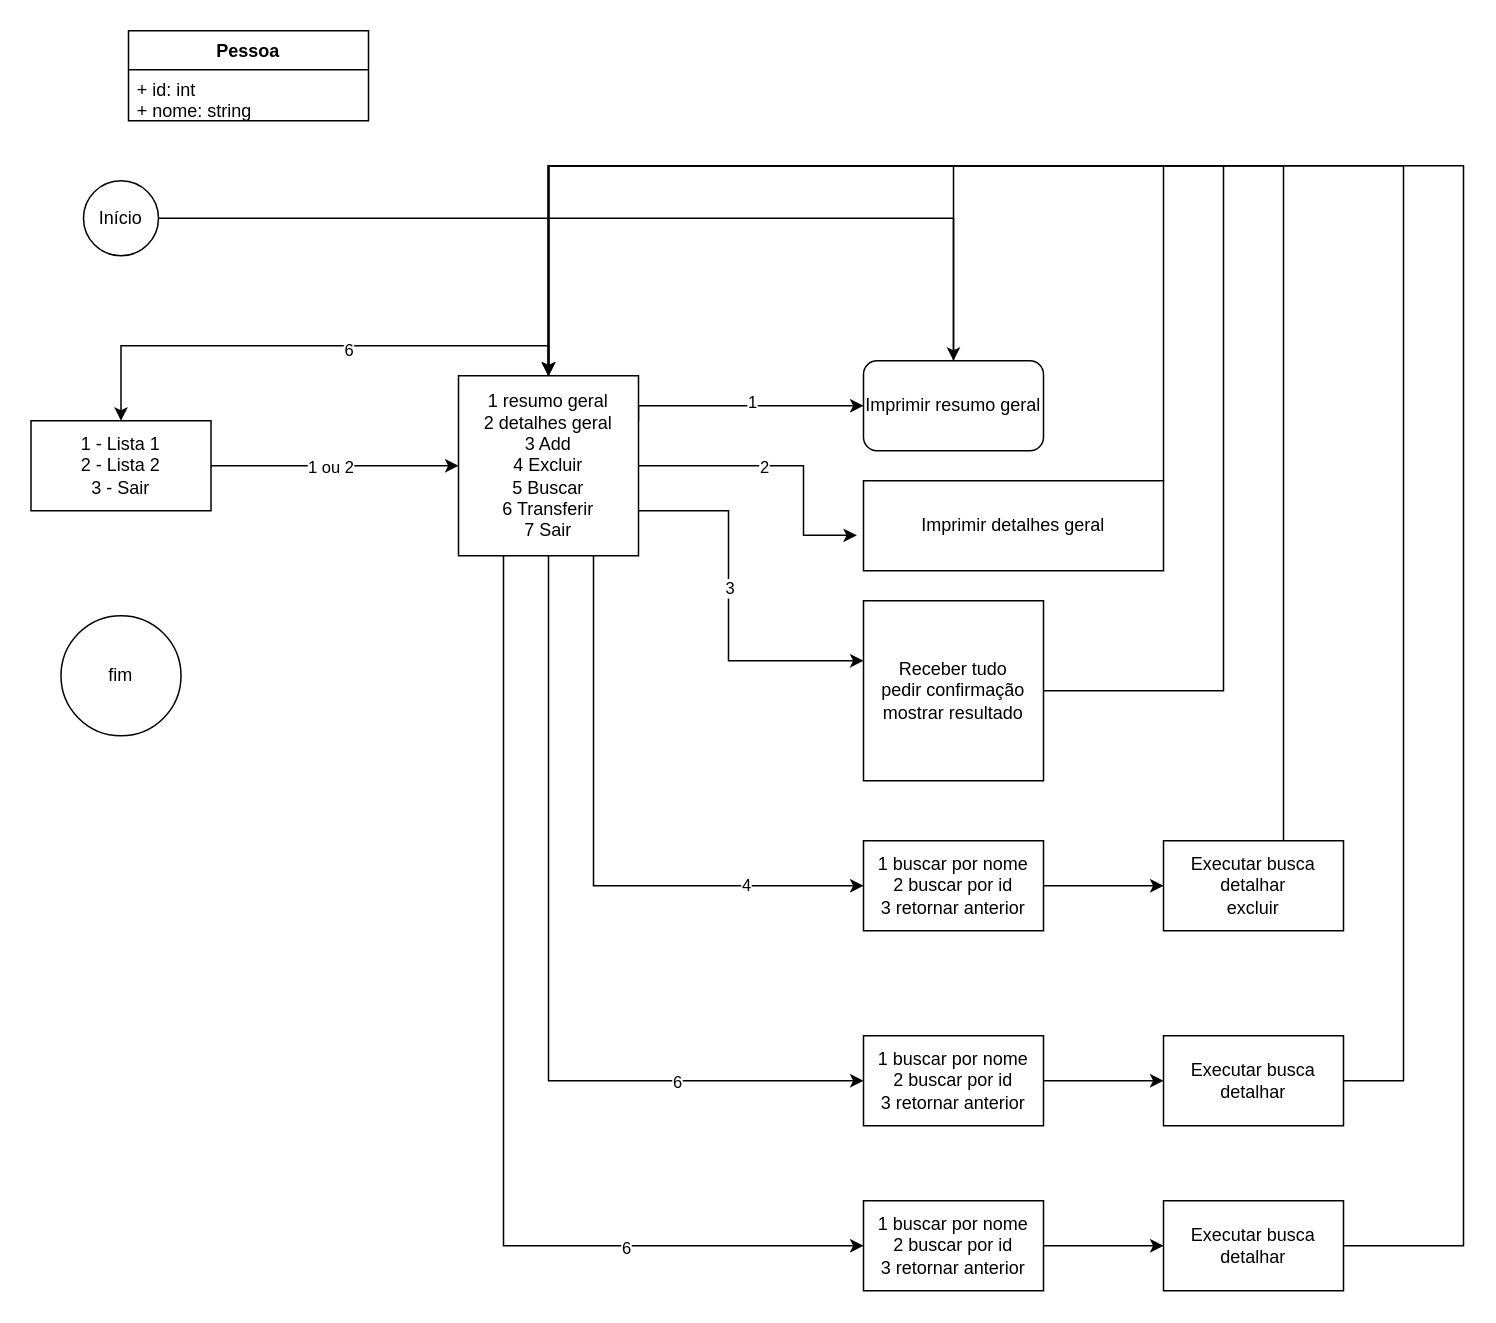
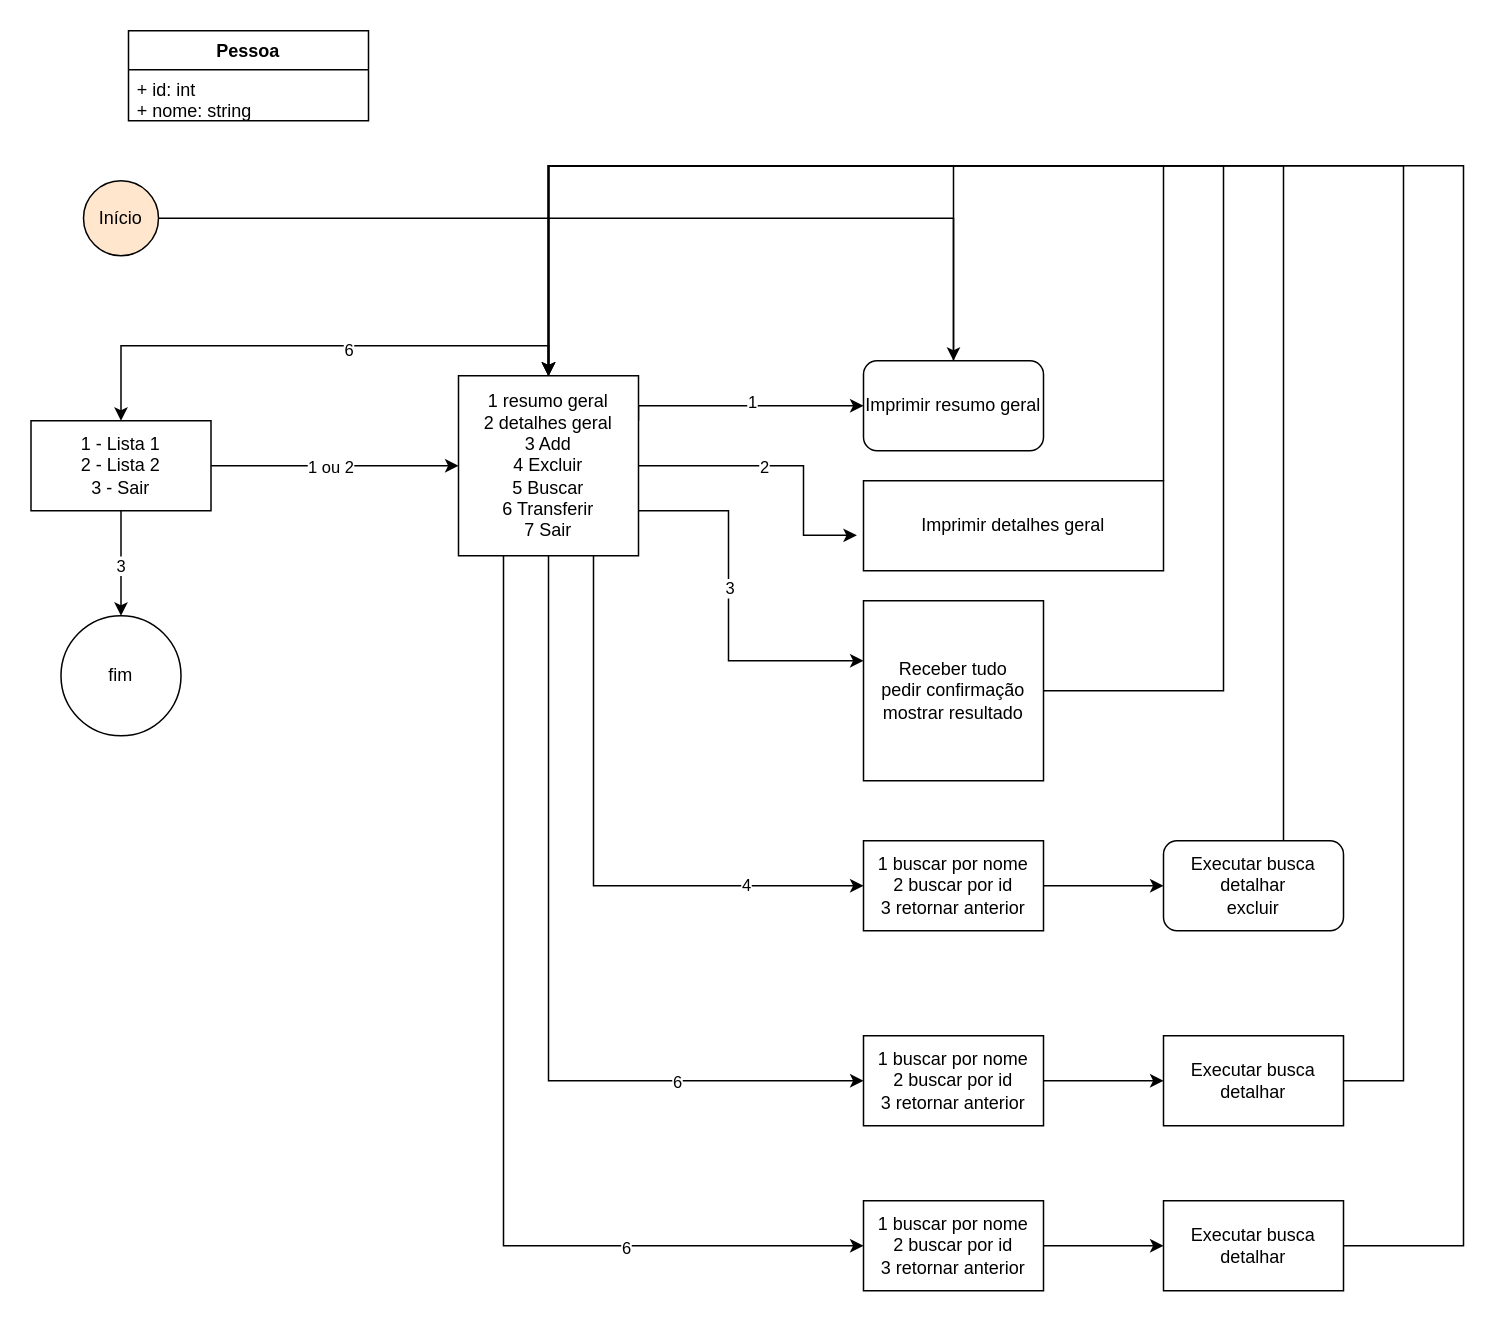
  <mxCell id="0" />
  <mxCell id="1" parent="0" />
  <mxCell id="2" value="Pessoa" style="swimlane;fontStyle=1;align=center;verticalAlign=top;childLayout=stackLayout;horizontal=1;startSize=26;horizontalStack=0;resizeParent=1;resizeParentMax=0;resizeLast=0;collapsible=1;marginBottom=0;whiteSpace=wrap;html=1;" vertex="1" parent="1"><mxGeometry x="85" y="20" width="160" height="60" as="geometry" /></mxCell>
  <mxCell id="3" value="+ id: int&lt;br&gt;+ nome: string" style="text;strokeColor=none;fillColor=none;align=left;verticalAlign=top;spacingLeft=4;spacingRight=4;overflow=hidden;rotatable=0;points=[[0,0.5],[1,0.5]];portConstraint=eastwest;whiteSpace=wrap;html=1;" vertex="1" parent="2"><mxGeometry y="26" width="160" height="34" as="geometry" /></mxCell>
  <mxCell id="4" style="edgeStyle=orthogonalEdgeStyle;rounded=0;orthogonalLoop=1;jettySize=auto;html=1;" edge="1" parent="1" source="5" target="26"><mxGeometry relative="1" as="geometry" /></mxCell>
- <mxCell id="5" value="Início" style="ellipse;whiteSpace=wrap;html=1;aspect=fixed;" vertex="1" parent="1"><mxGeometry x="55" y="120" width="50" height="50" as="geometry" /></mxCell>
+ <mxCell id="5" value="Início" style="ellipse;whiteSpace=wrap;html=1;aspect=fixed;fillColor=#ffe6cc;" vertex="1" parent="1"><mxGeometry x="55" y="120" width="50" height="50" as="geometry" /></mxCell>
+ <mxCell id="6" style="edgeStyle=orthogonalEdgeStyle;rounded=0;orthogonalLoop=1;jettySize=auto;html=1;entryX=0.5;entryY=0;entryDx=0;entryDy=0;" edge="1" parent="1" source="10" target="11"><mxGeometry relative="1" as="geometry" /></mxCell>
+ <mxCell id="7" value="3" style="edgeLabel;html=1;align=center;verticalAlign=middle;resizable=0;points=[];" vertex="1" connectable="0" parent="6"><mxGeometry x="0.027" y="-1" relative="1" as="geometry"><mxPoint as="offset" /></mxGeometry></mxCell>
  <mxCell id="8" style="edgeStyle=orthogonalEdgeStyle;rounded=0;orthogonalLoop=1;jettySize=auto;html=1;" edge="1" parent="1" source="10" target="24"><mxGeometry relative="1" as="geometry" /></mxCell>
  <mxCell id="9" value="1 ou 2" style="edgeLabel;html=1;align=center;verticalAlign=middle;resizable=0;points=[];" vertex="1" connectable="0" parent="8"><mxGeometry x="-0.046" relative="1" as="geometry"><mxPoint as="offset" /></mxGeometry></mxCell>
  <mxCell id="10" value="1 - Lista 1&lt;br&gt;2 - Lista 2&lt;br&gt;3 - Sair" style="rounded=0;whiteSpace=wrap;html=1;" vertex="1" parent="1"><mxGeometry x="20" y="280" width="120" height="60" as="geometry" /></mxCell>
  <mxCell id="11" value="fim" style="ellipse;whiteSpace=wrap;html=1;aspect=fixed;" vertex="1" parent="1"><mxGeometry x="40" y="410" width="80" height="80" as="geometry" /></mxCell>
  <mxCell id="12" style="edgeStyle=orthogonalEdgeStyle;rounded=0;orthogonalLoop=1;jettySize=auto;html=1;entryX=0;entryY=0.5;entryDx=0;entryDy=0;exitX=1;exitY=0.25;exitDx=0;exitDy=0;" edge="1" parent="1" source="24" target="26"><mxGeometry relative="1" as="geometry"><Array as="points"><mxPoint x="425" y="270" /></Array></mxGeometry></mxCell>
  <mxCell id="13" value="1" style="edgeLabel;html=1;align=center;verticalAlign=middle;resizable=0;points=[];" vertex="1" connectable="0" parent="12"><mxGeometry x="0.067" y="3" relative="1" as="geometry"><mxPoint as="offset" /></mxGeometry></mxCell>
  <mxCell id="14" value="" style="edgeStyle=orthogonalEdgeStyle;rounded=0;orthogonalLoop=1;jettySize=auto;html=1;exitX=1;exitY=0.75;exitDx=0;exitDy=0;" edge="1" parent="1" source="24" target="32"><mxGeometry relative="1" as="geometry"><Array as="points"><mxPoint x="485" y="340" /><mxPoint x="485" y="440" /></Array></mxGeometry></mxCell>
  <mxCell id="15" value="3" style="edgeLabel;html=1;align=center;verticalAlign=middle;resizable=0;points=[];" vertex="1" connectable="0" parent="14"><mxGeometry x="-0.11" relative="1" as="geometry"><mxPoint as="offset" /></mxGeometry></mxCell>
  <mxCell id="16" value="" style="edgeStyle=orthogonalEdgeStyle;rounded=0;orthogonalLoop=1;jettySize=auto;html=1;entryX=0;entryY=0.5;entryDx=0;entryDy=0;" edge="1" parent="1" source="24" target="34"><mxGeometry relative="1" as="geometry"><Array as="points"><mxPoint x="365" y="720" /></Array></mxGeometry></mxCell>
  <mxCell id="17" value="6" style="edgeLabel;html=1;align=center;verticalAlign=middle;resizable=0;points=[];" vertex="1" connectable="0" parent="16"><mxGeometry x="0.555" relative="1" as="geometry"><mxPoint as="offset" /></mxGeometry></mxCell>
  <mxCell id="18" style="edgeStyle=orthogonalEdgeStyle;rounded=0;orthogonalLoop=1;jettySize=auto;html=1;entryX=0.5;entryY=0;entryDx=0;entryDy=0;" edge="1" parent="1" source="24" target="10"><mxGeometry relative="1" as="geometry"><Array as="points"><mxPoint x="365" y="230" /><mxPoint x="80" y="230" /></Array></mxGeometry></mxCell>
  <mxCell id="19" value="6" style="edgeLabel;html=1;align=center;verticalAlign=middle;resizable=0;points=[];" vertex="1" connectable="0" parent="18"><mxGeometry x="-0.132" y="2" relative="1" as="geometry"><mxPoint as="offset" /></mxGeometry></mxCell>
  <mxCell id="20" style="edgeStyle=orthogonalEdgeStyle;rounded=0;orthogonalLoop=1;jettySize=auto;html=1;exitX=0.75;exitY=1;exitDx=0;exitDy=0;entryX=0;entryY=0.5;entryDx=0;entryDy=0;" edge="1" parent="1" source="24" target="38"><mxGeometry relative="1" as="geometry" /></mxCell>
  <mxCell id="21" value="4" style="edgeLabel;html=1;align=center;verticalAlign=middle;resizable=0;points=[];" vertex="1" connectable="0" parent="20"><mxGeometry x="0.603" y="1" relative="1" as="geometry"><mxPoint as="offset" /></mxGeometry></mxCell>
  <mxCell id="22" style="edgeStyle=orthogonalEdgeStyle;rounded=0;orthogonalLoop=1;jettySize=auto;html=1;exitX=0.25;exitY=1;exitDx=0;exitDy=0;entryX=0;entryY=0.5;entryDx=0;entryDy=0;" edge="1" parent="1" source="24" target="42"><mxGeometry relative="1" as="geometry" /></mxCell>
  <mxCell id="23" value="6" style="edgeLabel;html=1;align=center;verticalAlign=middle;resizable=0;points=[];" vertex="1" connectable="0" parent="22"><mxGeometry x="0.546" y="-1" relative="1" as="geometry"><mxPoint as="offset" /></mxGeometry></mxCell>
  <mxCell id="24" value="1 resumo geral&lt;br&gt;2 detalhes geral&lt;br&gt;3 Add&lt;br&gt;4 Excluir&lt;br&gt;5 Buscar&lt;br&gt;6 Transferir&lt;br&gt;7 Sair" style="rounded=0;whiteSpace=wrap;html=1;" vertex="1" parent="1"><mxGeometry x="305" y="250" width="120" height="120" as="geometry" /></mxCell>
  <mxCell id="25" style="edgeStyle=orthogonalEdgeStyle;rounded=0;orthogonalLoop=1;jettySize=auto;html=1;entryX=0.5;entryY=0;entryDx=0;entryDy=0;" edge="1" parent="1" source="26" target="24"><mxGeometry relative="1" as="geometry"><Array as="points"><mxPoint x="635" y="110" /><mxPoint x="365" y="110" /></Array></mxGeometry></mxCell>
  <mxCell id="26" value="Imprimir resumo geral" style="whiteSpace=wrap;html=1;rounded=1;" vertex="1" parent="1"><mxGeometry x="575" y="240" width="120" height="60" as="geometry" /></mxCell>
  <mxCell id="27" style="edgeStyle=orthogonalEdgeStyle;rounded=0;orthogonalLoop=1;jettySize=auto;html=1;" edge="1" parent="1" source="28"><mxGeometry relative="1" as="geometry"><mxPoint x="365" y="250" as="targetPoint" /><Array as="points"><mxPoint x="775" y="350" /><mxPoint x="775" y="110" /><mxPoint x="365" y="110" /></Array></mxGeometry></mxCell>
  <mxCell id="28" value="Imprimir detalhes geral" style="rounded=0;whiteSpace=wrap;html=1;" vertex="1" parent="1"><mxGeometry x="575" y="320" width="200" height="60" as="geometry" /></mxCell>
  <mxCell id="29" style="edgeStyle=orthogonalEdgeStyle;rounded=0;orthogonalLoop=1;jettySize=auto;html=1;entryX=-0.022;entryY=0.606;entryDx=0;entryDy=0;entryPerimeter=0;" edge="1" parent="1" source="24" target="28"><mxGeometry relative="1" as="geometry"><Array as="points"><mxPoint x="535" y="310" /><mxPoint x="535" y="356" /></Array></mxGeometry></mxCell>
  <mxCell id="30" value="2" style="edgeLabel;html=1;align=center;verticalAlign=middle;resizable=0;points=[];" vertex="1" connectable="0" parent="29"><mxGeometry x="-0.135" relative="1" as="geometry"><mxPoint as="offset" /></mxGeometry></mxCell>
  <mxCell id="31" style="edgeStyle=orthogonalEdgeStyle;rounded=0;orthogonalLoop=1;jettySize=auto;html=1;entryX=0.5;entryY=0;entryDx=0;entryDy=0;" edge="1" parent="1" source="32" target="24"><mxGeometry relative="1" as="geometry"><Array as="points"><mxPoint x="815" y="460" /><mxPoint x="815" y="110" /><mxPoint x="365" y="110" /></Array></mxGeometry></mxCell>
  <mxCell id="32" value="Receber tudo&lt;br&gt;pedir confirmação&lt;br&gt;mostrar resultado" style="rounded=0;whiteSpace=wrap;html=1;" vertex="1" parent="1"><mxGeometry x="575" y="400" width="120" height="120" as="geometry" /></mxCell>
  <mxCell id="33" value="" style="edgeStyle=orthogonalEdgeStyle;rounded=0;orthogonalLoop=1;jettySize=auto;html=1;" edge="1" parent="1" source="34" target="36"><mxGeometry relative="1" as="geometry" /></mxCell>
  <mxCell id="34" value="1 buscar por nome&lt;br&gt;2 buscar por id&lt;br&gt;3 retornar anterior" style="whiteSpace=wrap;html=1;rounded=0;" vertex="1" parent="1"><mxGeometry x="575" y="690" width="120" height="60" as="geometry" /></mxCell>
  <mxCell id="35" style="edgeStyle=orthogonalEdgeStyle;rounded=0;orthogonalLoop=1;jettySize=auto;html=1;entryX=0.5;entryY=0;entryDx=0;entryDy=0;" edge="1" parent="1" source="36" target="24"><mxGeometry relative="1" as="geometry"><Array as="points"><mxPoint x="935" y="720" /><mxPoint x="935" y="110" /><mxPoint x="365" y="110" /></Array></mxGeometry></mxCell>
  <mxCell id="36" value="Executar busca&lt;br&gt;detalhar" style="whiteSpace=wrap;html=1;rounded=0;" vertex="1" parent="1"><mxGeometry x="775" y="690" width="120" height="60" as="geometry" /></mxCell>
  <mxCell id="37" value="" style="edgeStyle=orthogonalEdgeStyle;rounded=0;orthogonalLoop=1;jettySize=auto;html=1;" edge="1" source="38" target="40" parent="1"><mxGeometry relative="1" as="geometry" /></mxCell>
  <mxCell id="38" value="1 buscar por nome&lt;br&gt;2 buscar por id&lt;br&gt;3 retornar anterior" style="whiteSpace=wrap;html=1;rounded=0;" vertex="1" parent="1"><mxGeometry x="575" y="560" width="120" height="60" as="geometry" /></mxCell>
  <mxCell id="39" style="edgeStyle=orthogonalEdgeStyle;rounded=0;orthogonalLoop=1;jettySize=auto;html=1;entryX=0.5;entryY=0;entryDx=0;entryDy=0;" edge="1" parent="1" source="40" target="24"><mxGeometry relative="1" as="geometry"><Array as="points"><mxPoint x="855" y="110" /><mxPoint x="365" y="110" /></Array></mxGeometry></mxCell>
- <mxCell id="40" value="Executar busca&lt;br&gt;detalhar&lt;br&gt;excluir" style="whiteSpace=wrap;html=1;rounded=0;" vertex="1" parent="1"><mxGeometry x="775" y="560" width="120" height="60" as="geometry" /></mxCell>
+ <mxCell id="40" value="Executar busca&lt;br&gt;detalhar&lt;br&gt;excluir" style="whiteSpace=wrap;html=1;rounded=1;" vertex="1" parent="1"><mxGeometry x="775" y="560" width="120" height="60" as="geometry" /></mxCell>
  <mxCell id="41" value="" style="edgeStyle=orthogonalEdgeStyle;rounded=0;orthogonalLoop=1;jettySize=auto;html=1;" edge="1" source="42" target="44" parent="1"><mxGeometry relative="1" as="geometry" /></mxCell>
  <mxCell id="42" value="1 buscar por nome&lt;br&gt;2 buscar por id&lt;br&gt;3 retornar anterior" style="whiteSpace=wrap;html=1;rounded=0;" vertex="1" parent="1"><mxGeometry x="575" y="800" width="120" height="60" as="geometry" /></mxCell>
  <mxCell id="43" style="edgeStyle=orthogonalEdgeStyle;rounded=0;orthogonalLoop=1;jettySize=auto;html=1;entryX=0.5;entryY=0;entryDx=0;entryDy=0;" edge="1" parent="1" source="44" target="24"><mxGeometry relative="1" as="geometry"><Array as="points"><mxPoint x="975" y="830" /><mxPoint x="975" y="110" /><mxPoint x="365" y="110" /></Array></mxGeometry></mxCell>
  <mxCell id="44" value="Executar busca&lt;br&gt;detalhar" style="whiteSpace=wrap;html=1;rounded=0;" vertex="1" parent="1"><mxGeometry x="775" y="800" width="120" height="60" as="geometry" /></mxCell>
